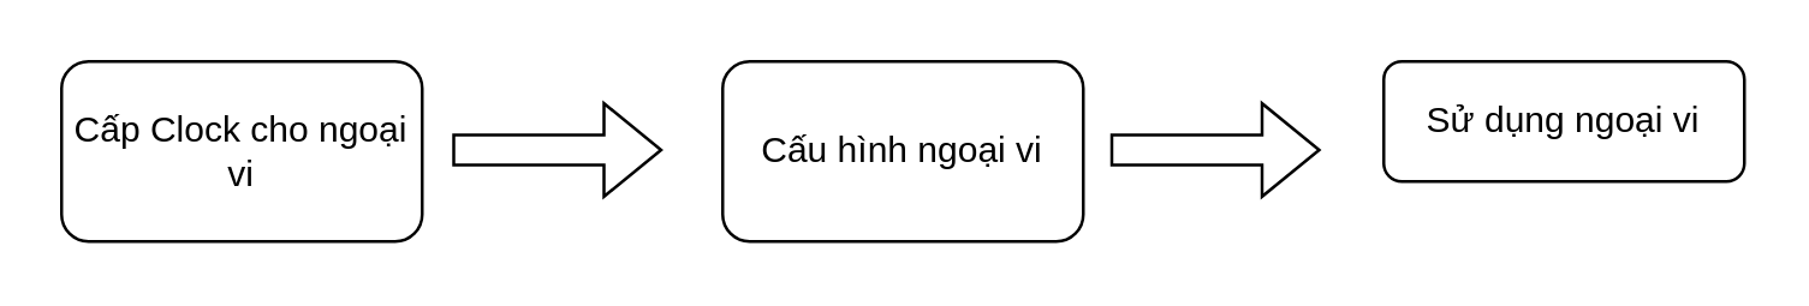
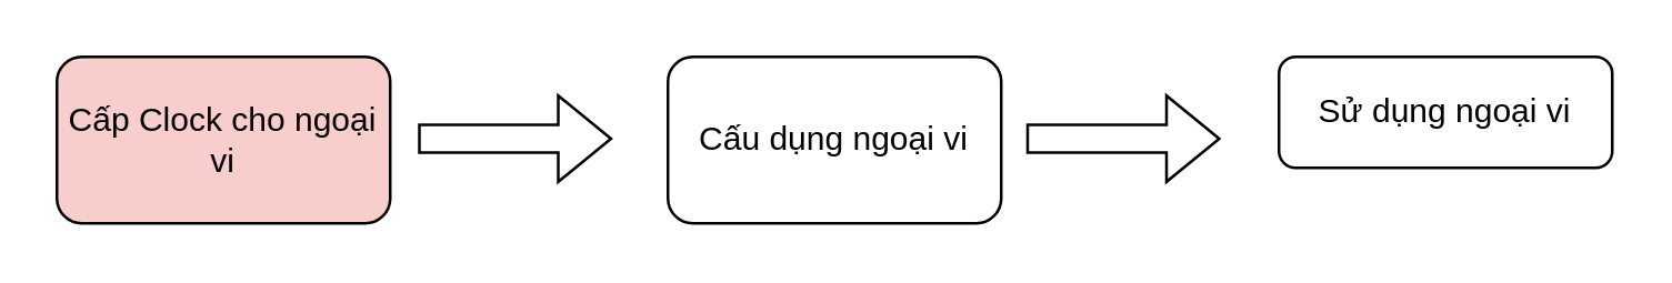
  <mxCell id="0" />
  <mxCell id="1" parent="0" />
- <mxCell id="2" value="Cấp Clock cho ngoại vi" style="rounded=1;whiteSpace=wrap;html=1;" vertex="1" parent="1"><mxGeometry x="20" y="20" width="120" height="60" as="geometry" /></mxCell>
+ <mxCell id="2" value="Cấp Clock cho ngoại vi" style="rounded=1;whiteSpace=wrap;html=1;fillColor=#f8cecc;" vertex="1" parent="1"><mxGeometry x="20" y="20" width="120" height="60" as="geometry" /></mxCell>
  <mxCell id="3" value="" style="shape=flexArrow;endArrow=classic;html=1;rounded=0;" edge="1" parent="1"><mxGeometry width="50" height="50" relative="1" as="geometry"><mxPoint x="150" y="49.5" as="sourcePoint" /><mxPoint x="220" y="49.5" as="targetPoint" /></mxGeometry></mxCell>
- <mxCell id="4" value="Cấu hình ngoại vi" style="rounded=1;whiteSpace=wrap;html=1;" vertex="1" parent="1"><mxGeometry x="240" y="20" width="120" height="60" as="geometry" /></mxCell>
+ <mxCell id="4" value="Cấu dụng ngoại vi" style="rounded=1;whiteSpace=wrap;html=1;" vertex="1" parent="1"><mxGeometry x="240" y="20" width="120" height="60" as="geometry" /></mxCell>
  <mxCell id="5" value="Sử dụng ngoại vi" style="rounded=1;whiteSpace=wrap;html=1;" vertex="1" parent="1"><mxGeometry x="460" y="20" width="120" height="40" as="geometry" /></mxCell>
  <mxCell id="6" value="" style="shape=flexArrow;endArrow=classic;html=1;rounded=0;" edge="1" parent="1"><mxGeometry width="50" height="50" relative="1" as="geometry"><mxPoint x="369" y="49.5" as="sourcePoint" /><mxPoint x="439" y="49.5" as="targetPoint" /></mxGeometry></mxCell>
